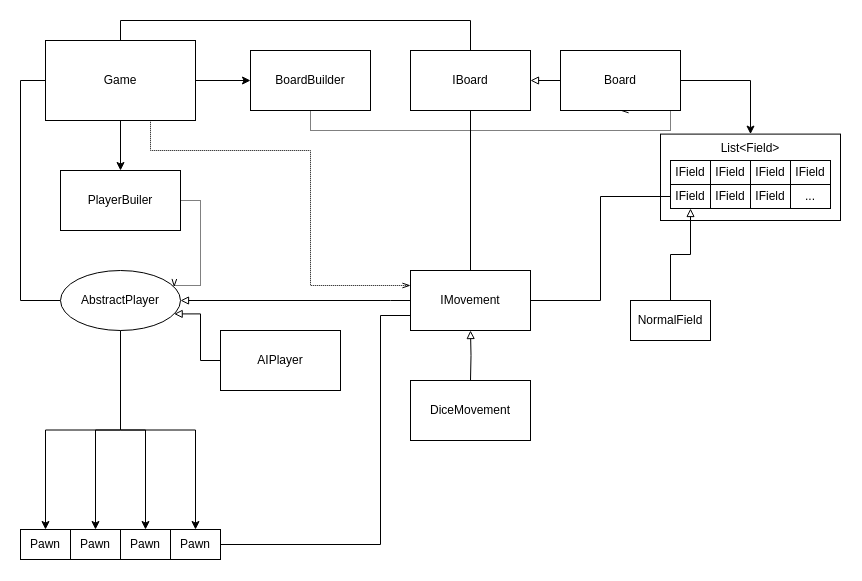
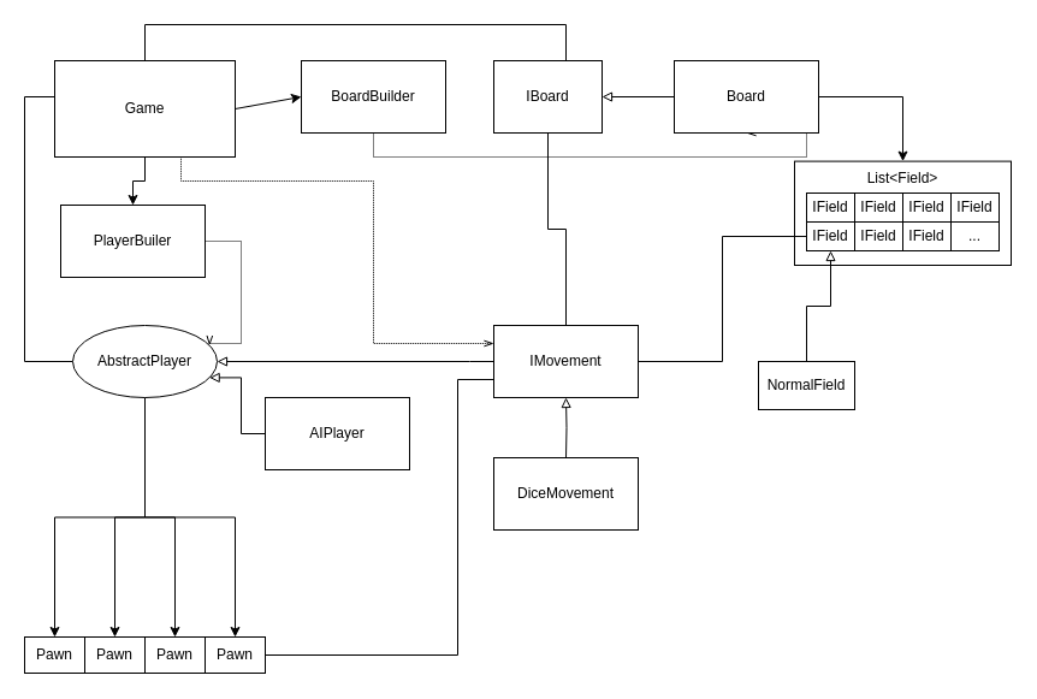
  <mxCell id="0" />
  <mxCell id="1" parent="0" />
  <mxCell id="2" style="edgeStyle=orthogonalEdgeStyle;rounded=0;orthogonalLoop=1;jettySize=auto;html=1;exitX=0.5;exitY=1;exitDx=0;exitDy=0;" edge="1" parent="1" source="22" target="6"><mxGeometry relative="1" as="geometry"><mxPoint x="70" y="570" as="targetPoint" /></mxGeometry></mxCell>
  <mxCell id="3" style="edgeStyle=orthogonalEdgeStyle;rounded=0;orthogonalLoop=1;jettySize=auto;html=1;exitX=0.5;exitY=1;exitDx=0;exitDy=0;" edge="1" parent="1" source="22" target="7"><mxGeometry relative="1" as="geometry" /></mxCell>
  <mxCell id="4" style="edgeStyle=orthogonalEdgeStyle;rounded=0;orthogonalLoop=1;jettySize=auto;html=1;exitX=0.5;exitY=1;exitDx=0;exitDy=0;" edge="1" parent="1" source="22" target="8"><mxGeometry relative="1" as="geometry" /></mxCell>
  <mxCell id="5" style="edgeStyle=orthogonalEdgeStyle;rounded=0;orthogonalLoop=1;jettySize=auto;html=1;exitX=0.5;exitY=1;exitDx=0;exitDy=0;" edge="1" parent="1" source="22" target="9"><mxGeometry relative="1" as="geometry" /></mxCell>
  <mxCell id="6" value="Pawn" style="rounded=0;whiteSpace=wrap;html=1;" vertex="1" parent="1"><mxGeometry x="20" y="529" width="50" height="30" as="geometry" /></mxCell>
  <mxCell id="7" value="Pawn" style="rounded=0;whiteSpace=wrap;html=1;" vertex="1" parent="1"><mxGeometry x="70" y="529" width="50" height="30" as="geometry" /></mxCell>
  <mxCell id="8" value="Pawn" style="rounded=0;whiteSpace=wrap;html=1;" vertex="1" parent="1"><mxGeometry x="120" y="529" width="50" height="30" as="geometry" /></mxCell>
  <mxCell id="9" value="Pawn" style="rounded=0;whiteSpace=wrap;html=1;" vertex="1" parent="1"><mxGeometry x="170" y="529" width="50" height="30" as="geometry" /></mxCell>
  <mxCell id="10" style="edgeStyle=orthogonalEdgeStyle;rounded=0;orthogonalLoop=1;jettySize=auto;html=1;entryX=0.5;entryY=0;entryDx=0;entryDy=0;" edge="1" parent="1" source="13" target="14"><mxGeometry relative="1" as="geometry"><mxPoint x="120" y="180" as="targetPoint" /></mxGeometry></mxCell>
  <mxCell id="11" style="edgeStyle=orthogonalEdgeStyle;rounded=0;orthogonalLoop=1;jettySize=auto;html=1;endArrow=none;endFill=0;entryX=0;entryY=0.5;entryDx=0;entryDy=0;" edge="1" parent="1" source="13" target="22"><mxGeometry relative="1" as="geometry"><Array as="points"><mxPoint x="20" y="80" /><mxPoint x="20" y="300" /></Array></mxGeometry></mxCell>
  <mxCell id="12" style="edgeStyle=orthogonalEdgeStyle;rounded=0;orthogonalLoop=1;jettySize=auto;html=1;endArrow=none;endFill=0;entryX=0.5;entryY=0;entryDx=0;entryDy=0;" edge="1" parent="1" source="13" target="20"><mxGeometry relative="1" as="geometry"><mxPoint x="460" y="50" as="targetPoint" /><Array as="points"><mxPoint x="120" y="20" /><mxPoint x="470" y="20" /></Array></mxGeometry></mxCell>
- <mxCell id="13" value="Game" style="rounded=0;whiteSpace=wrap;html=1;" vertex="1" parent="1"><mxGeometry x="45" y="40" width="150" height="80" as="geometry" /></mxCell>
- <mxCell id="14" value="PlayerBuiler" style="rounded=0;whiteSpace=wrap;html=1;" vertex="1" parent="1"><mxGeometry x="60" y="170" width="120" height="60" as="geometry" /></mxCell>
+ <mxCell id="13" value="Game" style="rounded=0;whiteSpace=wrap;html=1;" vertex="1" parent="1"><mxGeometry x="45" y="50" width="150" height="80" as="geometry" /></mxCell>
+ <mxCell id="14" value="PlayerBuiler" style="rounded=0;whiteSpace=wrap;html=1;" vertex="1" parent="1"><mxGeometry x="50" y="170" width="120" height="60" as="geometry" /></mxCell>
  <mxCell id="15" value="" style="endArrow=classic;html=1;exitX=1;exitY=0.5;exitDx=0;exitDy=0;" edge="1" parent="1" source="13"><mxGeometry width="50" height="50" relative="1" as="geometry"><mxPoint x="180" y="80" as="sourcePoint" /><mxPoint x="250" y="80" as="targetPoint" /></mxGeometry></mxCell>
  <mxCell id="16" style="edgeStyle=orthogonalEdgeStyle;rounded=0;orthogonalLoop=1;jettySize=auto;html=1;startArrow=none;startFill=0;endArrow=openThin;endFill=0;dashed=1;dashPattern=1 1;entryX=0.5;entryY=1;entryDx=0;entryDy=0;" edge="1" parent="1" source="17" target="19"><mxGeometry relative="1" as="geometry"><Array as="points"><mxPoint x="310" y="130" /><mxPoint x="670" y="130" /></Array></mxGeometry></mxCell>
  <mxCell id="17" value="BoardBuilder" style="rounded=0;whiteSpace=wrap;html=1;" vertex="1" parent="1"><mxGeometry x="250" y="50" width="120" height="60" as="geometry" /></mxCell>
  <mxCell id="18" style="edgeStyle=orthogonalEdgeStyle;rounded=0;orthogonalLoop=1;jettySize=auto;html=1;entryX=1;entryY=0.5;entryDx=0;entryDy=0;endArrow=block;endFill=0;" edge="1" parent="1" source="19" target="20"><mxGeometry relative="1" as="geometry" /></mxCell>
  <mxCell id="19" value="Board" style="rounded=0;whiteSpace=wrap;html=1;" vertex="1" parent="1"><mxGeometry x="560" y="50" width="120" height="60" as="geometry" /></mxCell>
- <mxCell id="20" value="IBoard" style="rounded=0;whiteSpace=wrap;html=1;" vertex="1" parent="1"><mxGeometry x="410" y="50" width="120" height="60" as="geometry" /></mxCell>
+ <mxCell id="20" value="IBoard" style="rounded=0;whiteSpace=wrap;html=1;" vertex="1" parent="1"><mxGeometry x="410" y="50" width="90" height="60" as="geometry" /></mxCell>
  <mxCell id="21" style="edgeStyle=orthogonalEdgeStyle;rounded=0;orthogonalLoop=1;jettySize=auto;html=1;startArrow=none;startFill=0;endArrow=openThin;endFill=0;dashed=1;dashPattern=1 1;fontStyle=1;entryX=1;entryY=0.25;entryDx=0;entryDy=0;exitX=1;exitY=0.5;exitDx=0;exitDy=0;" edge="1" parent="1" source="14" target="22"><mxGeometry relative="1" as="geometry"><mxPoint x="180" y="200" as="sourcePoint" /><mxPoint x="160" y="250" as="targetPoint" /><Array as="points"><mxPoint x="200" y="200" /><mxPoint x="200" y="285" /></Array></mxGeometry></mxCell>
  <mxCell id="22" value="AbstractPlayer" style="ellipse;whiteSpace=wrap;html=1;" vertex="1" parent="1"><mxGeometry x="60" y="270" width="120" height="60" as="geometry" /></mxCell>
  <mxCell id="23" value="AIPlayer" style="rounded=0;whiteSpace=wrap;html=1;" vertex="1" parent="1"><mxGeometry x="220" y="330" width="120" height="60" as="geometry" /></mxCell>
  <mxCell id="24" style="edgeStyle=orthogonalEdgeStyle;rounded=0;orthogonalLoop=1;jettySize=auto;html=1;endArrow=block;endFill=0;exitX=0;exitY=0.5;exitDx=0;exitDy=0;entryX=1;entryY=0.75;entryDx=0;entryDy=0;" edge="1" parent="1" source="23" target="22"><mxGeometry relative="1" as="geometry"><mxPoint x="120" y="390" as="sourcePoint" /><mxPoint x="120" y="330" as="targetPoint" /></mxGeometry></mxCell>
  <mxCell id="25" style="edgeStyle=orthogonalEdgeStyle;rounded=0;orthogonalLoop=1;jettySize=auto;html=1;exitX=1;exitY=0.5;exitDx=0;exitDy=0;" edge="1" parent="1" source="19" target="27"><mxGeometry relative="1" as="geometry"><mxPoint x="780" y="191" as="sourcePoint" /><mxPoint x="750" y="150" as="targetPoint" /></mxGeometry></mxCell>
  <mxCell id="26" value="" style="group" vertex="1" connectable="0" parent="1"><mxGeometry x="670" y="160" width="170" height="60" as="geometry" /></mxCell>
  <mxCell id="27" value="List&amp;lt;Field&amp;gt;" style="rounded=0;whiteSpace=wrap;html=1;verticalAlign=top;" vertex="1" parent="26"><mxGeometry x="-10" y="-26.4" width="180" height="86.4" as="geometry" /></mxCell>
  <mxCell id="28" value="IField" style="rounded=0;whiteSpace=wrap;html=1;" vertex="1" parent="26"><mxGeometry width="40" height="24" as="geometry" /></mxCell>
  <mxCell id="29" value="IField" style="rounded=0;whiteSpace=wrap;html=1;" vertex="1" parent="26"><mxGeometry x="40" width="40" height="24" as="geometry" /></mxCell>
  <mxCell id="30" value="IField" style="rounded=0;whiteSpace=wrap;html=1;" vertex="1" parent="26"><mxGeometry x="80" width="40" height="24" as="geometry" /></mxCell>
  <mxCell id="31" value="IField" style="rounded=0;whiteSpace=wrap;html=1;" vertex="1" parent="26"><mxGeometry x="120" width="40" height="24" as="geometry" /></mxCell>
  <mxCell id="32" value="IField" style="rounded=0;whiteSpace=wrap;html=1;" vertex="1" parent="26"><mxGeometry y="24" width="40" height="24" as="geometry" /></mxCell>
  <mxCell id="33" value="IField" style="rounded=0;whiteSpace=wrap;html=1;" vertex="1" parent="26"><mxGeometry x="40" y="24" width="40" height="24" as="geometry" /></mxCell>
  <mxCell id="34" value="IField" style="rounded=0;whiteSpace=wrap;html=1;" vertex="1" parent="26"><mxGeometry x="80" y="24" width="40" height="24" as="geometry" /></mxCell>
  <mxCell id="35" value="..." style="rounded=0;whiteSpace=wrap;html=1;verticalAlign=middle;labelPosition=center;verticalLabelPosition=middle;align=center;" vertex="1" parent="26"><mxGeometry x="120" y="24" width="40" height="24" as="geometry" /></mxCell>
  <mxCell id="36" style="edgeStyle=orthogonalEdgeStyle;rounded=0;orthogonalLoop=1;jettySize=auto;html=1;startArrow=none;endArrow=block;endFill=0;" edge="1" parent="1" source="39" target="22"><mxGeometry relative="1" as="geometry"><Array as="points"><mxPoint x="390" y="300" /><mxPoint x="390" y="300" /></Array></mxGeometry></mxCell>
  <mxCell id="37" style="edgeStyle=orthogonalEdgeStyle;rounded=0;orthogonalLoop=1;jettySize=auto;html=1;endArrow=block;endFill=0;entryX=0.5;entryY=1;entryDx=0;entryDy=0;" edge="1" parent="1" target="39"><mxGeometry relative="1" as="geometry"><mxPoint x="470" y="380" as="targetPoint" /><mxPoint x="470" y="380" as="sourcePoint" /></mxGeometry></mxCell>
  <mxCell id="38" style="edgeStyle=orthogonalEdgeStyle;rounded=0;orthogonalLoop=1;jettySize=auto;html=1;startArrow=none;endArrow=none;endFill=0;" edge="1" parent="1" source="39" target="20"><mxGeometry relative="1" as="geometry" /></mxCell>
  <mxCell id="39" value="IMovement" style="rounded=0;whiteSpace=wrap;html=1;" vertex="1" parent="1"><mxGeometry x="410" y="270" width="120" height="60" as="geometry" /></mxCell>
  <mxCell id="40" style="edgeStyle=orthogonalEdgeStyle;rounded=0;orthogonalLoop=1;jettySize=auto;html=1;startArrow=openThin;endArrow=none;endFill=0;exitX=0;exitY=0.25;exitDx=0;exitDy=0;startFill=0;dashed=1;dashPattern=1 1;fontStyle=1;" edge="1" parent="1" source="39" target="13"><mxGeometry relative="1" as="geometry"><mxPoint x="420" y="290" as="sourcePoint" /><mxPoint x="350" y="370" as="targetPoint" /><Array as="points"><mxPoint x="310" y="285" /><mxPoint x="310" y="150" /><mxPoint x="150" y="150" /></Array></mxGeometry></mxCell>
  <mxCell id="41" value="DiceMovement" style="rounded=0;whiteSpace=wrap;html=1;" vertex="1" parent="1"><mxGeometry x="410" y="380" width="120" height="60" as="geometry" /></mxCell>
  <mxCell id="42" style="edgeStyle=orthogonalEdgeStyle;rounded=0;orthogonalLoop=1;jettySize=auto;html=1;startArrow=none;endArrow=none;endFill=0;entryX=1;entryY=0.5;entryDx=0;entryDy=0;exitX=0;exitY=0.75;exitDx=0;exitDy=0;" edge="1" parent="1" source="39" target="9"><mxGeometry relative="1" as="geometry"><mxPoint x="395" y="470" as="sourcePoint" /><mxPoint x="380" y="520" as="targetPoint" /><Array as="points"><mxPoint x="380" y="315" /><mxPoint x="380" y="544" /></Array></mxGeometry></mxCell>
  <mxCell id="43" style="edgeStyle=orthogonalEdgeStyle;rounded=0;orthogonalLoop=1;jettySize=auto;html=1;endArrow=block;endFill=0;entryX=0.5;entryY=1;entryDx=0;entryDy=0;" edge="1" parent="1" source="44" target="32"><mxGeometry relative="1" as="geometry"><mxPoint x="690" y="260" as="targetPoint" /><mxPoint x="690" y="260" as="sourcePoint" /></mxGeometry></mxCell>
  <mxCell id="44" value="NormalField" style="rounded=0;whiteSpace=wrap;html=1;" vertex="1" parent="1"><mxGeometry x="630" y="300" width="80" height="40" as="geometry" /></mxCell>
  <mxCell id="45" style="edgeStyle=orthogonalEdgeStyle;rounded=0;orthogonalLoop=1;jettySize=auto;html=1;startArrow=none;endArrow=none;endFill=0;entryX=0;entryY=0.5;entryDx=0;entryDy=0;" edge="1" parent="1" source="39" target="32"><mxGeometry relative="1" as="geometry"><mxPoint x="620" y="480" as="sourcePoint" /><mxPoint x="620" y="320" as="targetPoint" /></mxGeometry></mxCell>
